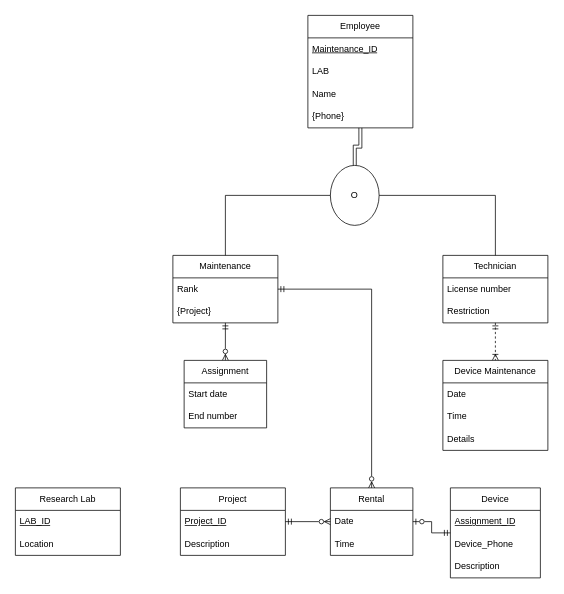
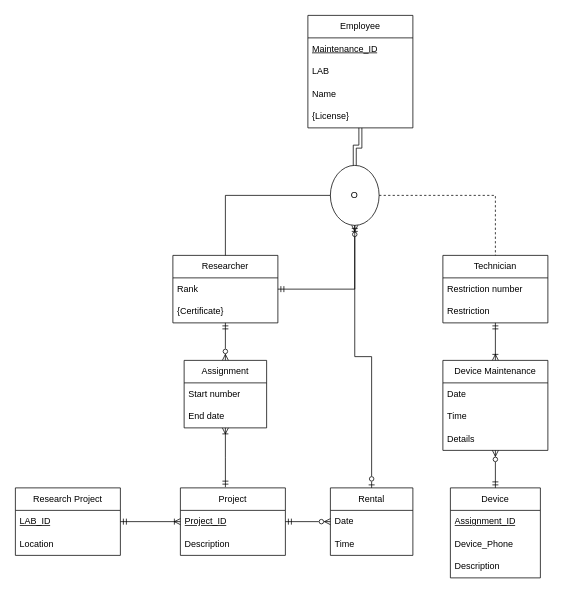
  <mxCell id="0" />
  <mxCell id="1" parent="0" />
  <mxCell id="2" value="Project" style="swimlane;fontStyle=0;childLayout=stackLayout;horizontal=1;startSize=30;horizontalStack=0;resizeParent=1;resizeParentMax=0;resizeLast=0;collapsible=1;marginBottom=0;whiteSpace=wrap;html=1;" parent="1" vertex="1"><mxGeometry x="240" y="650" width="140" height="90" as="geometry" /></mxCell>
  <mxCell id="3" value="&lt;u&gt;Project_ID&lt;/u&gt;" style="text;strokeColor=none;fillColor=none;align=left;verticalAlign=middle;spacingLeft=4;spacingRight=4;overflow=hidden;points=[[0,0.5],[1,0.5]];portConstraint=eastwest;rotatable=0;whiteSpace=wrap;html=1;" parent="2" vertex="1"><mxGeometry y="30" width="140" height="30" as="geometry" /></mxCell>
  <mxCell id="4" value="Description" style="text;strokeColor=none;fillColor=none;align=left;verticalAlign=middle;spacingLeft=4;spacingRight=4;overflow=hidden;points=[[0,0.5],[1,0.5]];portConstraint=eastwest;rotatable=0;whiteSpace=wrap;html=1;" parent="2" vertex="1"><mxGeometry y="60" width="140" height="30" as="geometry" /></mxCell>
- <mxCell id="5" value="Research Lab" style="swimlane;fontStyle=0;childLayout=stackLayout;horizontal=1;startSize=30;horizontalStack=0;resizeParent=1;resizeParentMax=0;resizeLast=0;collapsible=1;marginBottom=0;whiteSpace=wrap;html=1;" parent="1" vertex="1"><mxGeometry x="20" y="650" width="140" height="90" as="geometry" /></mxCell>
+ <mxCell id="5" value="Research Project" style="swimlane;fontStyle=0;childLayout=stackLayout;horizontal=1;startSize=30;horizontalStack=0;resizeParent=1;resizeParentMax=0;resizeLast=0;collapsible=1;marginBottom=0;whiteSpace=wrap;html=1;" parent="1" vertex="1"><mxGeometry x="20" y="650" width="140" height="90" as="geometry" /></mxCell>
  <mxCell id="6" value="&lt;u&gt;LAB_ID&lt;/u&gt;" style="text;strokeColor=none;fillColor=none;align=left;verticalAlign=middle;spacingLeft=4;spacingRight=4;overflow=hidden;points=[[0,0.5],[1,0.5]];portConstraint=eastwest;rotatable=0;whiteSpace=wrap;html=1;" parent="5" vertex="1"><mxGeometry y="30" width="140" height="30" as="geometry" /></mxCell>
  <mxCell id="7" value="Location" style="text;strokeColor=none;fillColor=none;align=left;verticalAlign=middle;spacingLeft=4;spacingRight=4;overflow=hidden;points=[[0,0.5],[1,0.5]];portConstraint=eastwest;rotatable=0;whiteSpace=wrap;html=1;" parent="5" vertex="1"><mxGeometry y="60" width="140" height="30" as="geometry" /></mxCell>
+ <mxCell id="8" style="edgeStyle=orthogonalEdgeStyle;rounded=0;orthogonalLoop=1;jettySize=auto;html=1;entryX=0;entryY=0.5;entryDx=0;entryDy=0;endArrow=ERoneToMany;endFill=0;startArrow=ERmandOne;startFill=0;" parent="1" source="6" target="3" edge="1"><mxGeometry relative="1" as="geometry" /></mxCell>
  <mxCell id="9" value="" style="edgeStyle=orthogonalEdgeStyle;rounded=0;orthogonalLoop=1;jettySize=auto;html=1;shape=link;" parent="1" source="10" target="15" edge="1"><mxGeometry relative="1" as="geometry" /></mxCell>
  <mxCell id="10" value="Employee" style="swimlane;fontStyle=0;childLayout=stackLayout;horizontal=1;startSize=30;horizontalStack=0;resizeParent=1;resizeParentMax=0;resizeLast=0;collapsible=1;marginBottom=0;whiteSpace=wrap;html=1;" parent="1" vertex="1"><mxGeometry x="410" y="20" width="140" height="150" as="geometry" /></mxCell>
  <mxCell id="11" value="&lt;u&gt;Maintenance_ID&lt;/u&gt;" style="text;strokeColor=none;fillColor=none;align=left;verticalAlign=middle;spacingLeft=4;spacingRight=4;overflow=hidden;points=[[0,0.5],[1,0.5]];portConstraint=eastwest;rotatable=0;whiteSpace=wrap;html=1;" parent="10" vertex="1"><mxGeometry y="30" width="140" height="30" as="geometry" /></mxCell>
  <mxCell id="12" value="&lt;div&gt;LAB&lt;/div&gt;" style="text;strokeColor=none;fillColor=none;align=left;verticalAlign=middle;spacingLeft=4;spacingRight=4;overflow=hidden;points=[[0,0.5],[1,0.5]];portConstraint=eastwest;rotatable=0;whiteSpace=wrap;html=1;" parent="10" vertex="1"><mxGeometry y="60" width="140" height="30" as="geometry" /></mxCell>
  <mxCell id="13" value="Name" style="text;strokeColor=none;fillColor=none;align=left;verticalAlign=middle;spacingLeft=4;spacingRight=4;overflow=hidden;points=[[0,0.5],[1,0.5]];portConstraint=eastwest;rotatable=0;whiteSpace=wrap;html=1;" parent="10" vertex="1"><mxGeometry y="90" width="140" height="30" as="geometry" /></mxCell>
- <mxCell id="14" value="{Phone}" style="text;strokeColor=none;fillColor=none;align=left;verticalAlign=middle;spacingLeft=4;spacingRight=4;overflow=hidden;points=[[0,0.5],[1,0.5]];portConstraint=eastwest;rotatable=0;whiteSpace=wrap;html=1;" parent="10" vertex="1"><mxGeometry y="120" width="140" height="30" as="geometry" /></mxCell>
+ <mxCell id="14" value="{License}" style="text;strokeColor=none;fillColor=none;align=left;verticalAlign=middle;spacingLeft=4;spacingRight=4;overflow=hidden;points=[[0,0.5],[1,0.5]];portConstraint=eastwest;rotatable=0;whiteSpace=wrap;html=1;" parent="10" vertex="1"><mxGeometry y="120" width="140" height="30" as="geometry" /></mxCell>
  <mxCell id="15" value="O" style="ellipse;whiteSpace=wrap;html=1;fontStyle=0;startSize=30;horizontal=1;" parent="1" vertex="1"><mxGeometry x="440" y="220" width="65" height="80" as="geometry" /></mxCell>
  <mxCell id="16" style="edgeStyle=orthogonalEdgeStyle;rounded=0;orthogonalLoop=1;jettySize=auto;html=1;entryX=0.5;entryY=0;entryDx=0;entryDy=0;startArrow=ERmandOne;startFill=0;endArrow=ERzeroToMany;endFill=0;" edge="1" parent="1" source="17" target="26"><mxGeometry relative="1" as="geometry" /></mxCell>
- <mxCell id="17" value="Maintenance" style="swimlane;fontStyle=0;childLayout=stackLayout;horizontal=1;startSize=30;horizontalStack=0;resizeParent=1;resizeParentMax=0;resizeLast=0;collapsible=1;marginBottom=0;whiteSpace=wrap;html=1;" parent="1" vertex="1"><mxGeometry x="230" y="340" width="140" height="90" as="geometry" /></mxCell>
+ <mxCell id="17" value="Researcher" style="swimlane;fontStyle=0;childLayout=stackLayout;horizontal=1;startSize=30;horizontalStack=0;resizeParent=1;resizeParentMax=0;resizeLast=0;collapsible=1;marginBottom=0;whiteSpace=wrap;html=1;" parent="1" vertex="1"><mxGeometry x="230" y="340" width="140" height="90" as="geometry" /></mxCell>
  <mxCell id="18" value="&lt;div&gt;Rank&lt;/div&gt;" style="text;strokeColor=none;fillColor=none;align=left;verticalAlign=middle;spacingLeft=4;spacingRight=4;overflow=hidden;points=[[0,0.5],[1,0.5]];portConstraint=eastwest;rotatable=0;whiteSpace=wrap;html=1;" parent="17" vertex="1"><mxGeometry y="30" width="140" height="30" as="geometry" /></mxCell>
- <mxCell id="19" value="{Project}" style="text;strokeColor=none;fillColor=none;align=left;verticalAlign=middle;spacingLeft=4;spacingRight=4;overflow=hidden;points=[[0,0.5],[1,0.5]];portConstraint=eastwest;rotatable=0;whiteSpace=wrap;html=1;" parent="17" vertex="1"><mxGeometry y="60" width="140" height="30" as="geometry" /></mxCell>
- <mxCell id="20" style="edgeStyle=orthogonalEdgeStyle;rounded=0;orthogonalLoop=1;jettySize=auto;html=1;entryX=0.5;entryY=0;entryDx=0;entryDy=0;startArrow=ERmandOne;startFill=0;endArrow=ERoneToMany;endFill=0;dashed=1;" edge="1" parent="1" source="21" target="35"><mxGeometry relative="1" as="geometry" /></mxCell>
+ <mxCell id="19" value="{Certificate}" style="text;strokeColor=none;fillColor=none;align=left;verticalAlign=middle;spacingLeft=4;spacingRight=4;overflow=hidden;points=[[0,0.5],[1,0.5]];portConstraint=eastwest;rotatable=0;whiteSpace=wrap;html=1;" parent="17" vertex="1"><mxGeometry y="60" width="140" height="30" as="geometry" /></mxCell>
+ <mxCell id="20" style="edgeStyle=orthogonalEdgeStyle;rounded=0;orthogonalLoop=1;jettySize=auto;html=1;entryX=0.5;entryY=0;entryDx=0;entryDy=0;startArrow=ERmandOne;startFill=0;endArrow=ERoneToMany;endFill=0;" edge="1" parent="1" source="21" target="35"><mxGeometry relative="1" as="geometry" /></mxCell>
  <mxCell id="21" value="Technician" style="swimlane;fontStyle=0;childLayout=stackLayout;horizontal=1;startSize=30;horizontalStack=0;resizeParent=1;resizeParentMax=0;resizeLast=0;collapsible=1;marginBottom=0;whiteSpace=wrap;html=1;" parent="1" vertex="1"><mxGeometry x="590" y="340" width="140" height="90" as="geometry" /></mxCell>
- <mxCell id="22" value="&lt;div&gt;License number&lt;/div&gt;" style="text;strokeColor=none;fillColor=none;align=left;verticalAlign=middle;spacingLeft=4;spacingRight=4;overflow=hidden;points=[[0,0.5],[1,0.5]];portConstraint=eastwest;rotatable=0;whiteSpace=wrap;html=1;" parent="21" vertex="1"><mxGeometry y="30" width="140" height="30" as="geometry" /></mxCell>
+ <mxCell id="22" value="&lt;div&gt;Restriction number&lt;/div&gt;" style="text;strokeColor=none;fillColor=none;align=left;verticalAlign=middle;spacingLeft=4;spacingRight=4;overflow=hidden;points=[[0,0.5],[1,0.5]];portConstraint=eastwest;rotatable=0;whiteSpace=wrap;html=1;" parent="21" vertex="1"><mxGeometry y="30" width="140" height="30" as="geometry" /></mxCell>
  <mxCell id="23" value="Restriction" style="text;strokeColor=none;fillColor=none;align=left;verticalAlign=middle;spacingLeft=4;spacingRight=4;overflow=hidden;points=[[0,0.5],[1,0.5]];portConstraint=eastwest;rotatable=0;whiteSpace=wrap;html=1;" parent="21" vertex="1"><mxGeometry y="60" width="140" height="30" as="geometry" /></mxCell>
  <mxCell id="24" value="" style="endArrow=none;html=1;rounded=0;endFill=0;exitX=0;exitY=0.5;exitDx=0;exitDy=0;entryX=0.5;entryY=0;entryDx=0;entryDy=0;" parent="1" target="17" edge="1" source="15"><mxGeometry width="50" height="50" relative="1" as="geometry"><mxPoint x="480" y="330" as="sourcePoint" /><mxPoint x="260" y="260" as="targetPoint" /><Array as="points"><mxPoint x="300" y="260" /></Array></mxGeometry></mxCell>
- <mxCell id="25" value="" style="endArrow=none;html=1;rounded=0;endFill=0;exitX=1;exitY=0.5;exitDx=0;exitDy=0;entryX=0.5;entryY=0;entryDx=0;entryDy=0;" parent="1" edge="1" target="21" source="15"><mxGeometry width="50" height="50" relative="1" as="geometry"><mxPoint x="480" y="330" as="sourcePoint" /><mxPoint x="660" y="330" as="targetPoint" /><Array as="points"><mxPoint x="660" y="260" /></Array></mxGeometry></mxCell>
+ <mxCell id="25" value="" style="endArrow=none;html=1;rounded=0;endFill=0;exitX=1;exitY=0.5;exitDx=0;exitDy=0;entryX=0.5;entryY=0;entryDx=0;entryDy=0;dashed=1;" parent="1" edge="1" target="21" source="15"><mxGeometry width="50" height="50" relative="1" as="geometry"><mxPoint x="480" y="330" as="sourcePoint" /><mxPoint x="660" y="330" as="targetPoint" /><Array as="points"><mxPoint x="660" y="260" /></Array></mxGeometry></mxCell>
  <mxCell id="26" value="Assignment" style="swimlane;fontStyle=0;childLayout=stackLayout;horizontal=1;startSize=30;horizontalStack=0;resizeParent=1;resizeParentMax=0;resizeLast=0;collapsible=1;marginBottom=0;whiteSpace=wrap;html=1;" vertex="1" parent="1"><mxGeometry x="245" y="480" width="110" height="90" as="geometry" /></mxCell>
- <mxCell id="27" value="Start date" style="text;strokeColor=none;fillColor=none;align=left;verticalAlign=middle;spacingLeft=4;spacingRight=4;overflow=hidden;points=[[0,0.5],[1,0.5]];portConstraint=eastwest;rotatable=0;whiteSpace=wrap;html=1;" vertex="1" parent="26"><mxGeometry y="30" width="110" height="30" as="geometry" /></mxCell>
- <mxCell id="28" value="End number" style="text;strokeColor=none;fillColor=none;align=left;verticalAlign=middle;spacingLeft=4;spacingRight=4;overflow=hidden;points=[[0,0.5],[1,0.5]];portConstraint=eastwest;rotatable=0;whiteSpace=wrap;html=1;" vertex="1" parent="26"><mxGeometry y="60" width="110" height="30" as="geometry" /></mxCell>
+ <mxCell id="27" value="Start number" style="text;strokeColor=none;fillColor=none;align=left;verticalAlign=middle;spacingLeft=4;spacingRight=4;overflow=hidden;points=[[0,0.5],[1,0.5]];portConstraint=eastwest;rotatable=0;whiteSpace=wrap;html=1;" vertex="1" parent="26"><mxGeometry y="30" width="110" height="30" as="geometry" /></mxCell>
+ <mxCell id="28" value="End date" style="text;strokeColor=none;fillColor=none;align=left;verticalAlign=middle;spacingLeft=4;spacingRight=4;overflow=hidden;points=[[0,0.5],[1,0.5]];portConstraint=eastwest;rotatable=0;whiteSpace=wrap;html=1;" vertex="1" parent="26"><mxGeometry y="60" width="110" height="30" as="geometry" /></mxCell>
+ <mxCell id="29" style="edgeStyle=orthogonalEdgeStyle;rounded=0;orthogonalLoop=1;jettySize=auto;html=1;entryX=0.429;entryY=-0.011;entryDx=0;entryDy=0;entryPerimeter=0;endArrow=ERmandOne;endFill=0;startArrow=ERoneToMany;startFill=0;" edge="1" parent="1" source="26" target="2"><mxGeometry relative="1" as="geometry" /></mxCell>
  <mxCell id="30" value="Device" style="swimlane;fontStyle=0;childLayout=stackLayout;horizontal=1;startSize=30;horizontalStack=0;resizeParent=1;resizeParentMax=0;resizeLast=0;collapsible=1;marginBottom=0;whiteSpace=wrap;html=1;" vertex="1" parent="1"><mxGeometry x="600" y="650" width="120" height="120" as="geometry" /></mxCell>
  <mxCell id="31" value="&lt;u&gt;Assignment_ID&lt;/u&gt;" style="text;strokeColor=none;fillColor=none;align=left;verticalAlign=middle;spacingLeft=4;spacingRight=4;overflow=hidden;points=[[0,0.5],[1,0.5]];portConstraint=eastwest;rotatable=0;whiteSpace=wrap;html=1;" vertex="1" parent="30"><mxGeometry y="30" width="120" height="30" as="geometry" /></mxCell>
  <mxCell id="32" value="Device_Phone" style="text;strokeColor=none;fillColor=none;align=left;verticalAlign=middle;spacingLeft=4;spacingRight=4;overflow=hidden;points=[[0,0.5],[1,0.5]];portConstraint=eastwest;rotatable=0;whiteSpace=wrap;html=1;" vertex="1" parent="30"><mxGeometry y="60" width="120" height="30" as="geometry" /></mxCell>
  <mxCell id="33" value="Description" style="text;strokeColor=none;fillColor=none;align=left;verticalAlign=middle;spacingLeft=4;spacingRight=4;overflow=hidden;points=[[0,0.5],[1,0.5]];portConstraint=eastwest;rotatable=0;whiteSpace=wrap;html=1;" vertex="1" parent="30"><mxGeometry y="90" width="120" height="30" as="geometry" /></mxCell>
+ <mxCell id="34" style="edgeStyle=orthogonalEdgeStyle;rounded=0;orthogonalLoop=1;jettySize=auto;html=1;entryX=0.5;entryY=0;entryDx=0;entryDy=0;startArrow=ERzeroToMany;startFill=0;endArrow=ERmandOne;endFill=0;" edge="1" parent="1" source="35" target="30"><mxGeometry relative="1" as="geometry" /></mxCell>
  <mxCell id="35" value="Device Maintenance" style="swimlane;fontStyle=0;childLayout=stackLayout;horizontal=1;startSize=30;horizontalStack=0;resizeParent=1;resizeParentMax=0;resizeLast=0;collapsible=1;marginBottom=0;whiteSpace=wrap;html=1;" vertex="1" parent="1"><mxGeometry x="590" y="480" width="140" height="120" as="geometry" /></mxCell>
  <mxCell id="36" value="Date" style="text;strokeColor=none;fillColor=none;align=left;verticalAlign=middle;spacingLeft=4;spacingRight=4;overflow=hidden;points=[[0,0.5],[1,0.5]];portConstraint=eastwest;rotatable=0;whiteSpace=wrap;html=1;" vertex="1" parent="35"><mxGeometry y="30" width="140" height="30" as="geometry" /></mxCell>
  <mxCell id="37" value="Time" style="text;strokeColor=none;fillColor=none;align=left;verticalAlign=middle;spacingLeft=4;spacingRight=4;overflow=hidden;points=[[0,0.5],[1,0.5]];portConstraint=eastwest;rotatable=0;whiteSpace=wrap;html=1;" vertex="1" parent="35"><mxGeometry y="60" width="140" height="30" as="geometry" /></mxCell>
  <mxCell id="38" value="Details" style="text;strokeColor=none;fillColor=none;align=left;verticalAlign=middle;spacingLeft=4;spacingRight=4;overflow=hidden;points=[[0,0.5],[1,0.5]];portConstraint=eastwest;rotatable=0;whiteSpace=wrap;html=1;" vertex="1" parent="35"><mxGeometry y="90" width="140" height="30" as="geometry" /></mxCell>
- <mxCell id="39" style="edgeStyle=orthogonalEdgeStyle;rounded=0;orthogonalLoop=1;jettySize=auto;html=1;startArrow=ERzeroToOne;startFill=0;endArrow=ERmandOne;endFill=0;" edge="1" parent="1" source="40" target="30"><mxGeometry relative="1" as="geometry" /></mxCell>
+ <mxCell id="39" style="edgeStyle=orthogonalEdgeStyle;rounded=0;orthogonalLoop=1;jettySize=auto;html=1;startArrow=ERzeroToOne;startFill=0;endArrow=ERmandOne;endFill=0;" edge="1" parent="1" source="40" target="15"><mxGeometry relative="1" as="geometry" /></mxCell>
  <mxCell id="40" value="Rental" style="swimlane;fontStyle=0;childLayout=stackLayout;horizontal=1;startSize=30;horizontalStack=0;resizeParent=1;resizeParentMax=0;resizeLast=0;collapsible=1;marginBottom=0;whiteSpace=wrap;html=1;" vertex="1" parent="1"><mxGeometry x="440" y="650" width="110" height="90" as="geometry" /></mxCell>
  <mxCell id="41" value="Date" style="text;strokeColor=none;fillColor=none;align=left;verticalAlign=middle;spacingLeft=4;spacingRight=4;overflow=hidden;points=[[0,0.5],[1,0.5]];portConstraint=eastwest;rotatable=0;whiteSpace=wrap;html=1;" vertex="1" parent="40"><mxGeometry y="30" width="110" height="30" as="geometry" /></mxCell>
  <mxCell id="42" value="Time" style="text;strokeColor=none;fillColor=none;align=left;verticalAlign=middle;spacingLeft=4;spacingRight=4;overflow=hidden;points=[[0,0.5],[1,0.5]];portConstraint=eastwest;rotatable=0;whiteSpace=wrap;html=1;" vertex="1" parent="40"><mxGeometry y="60" width="110" height="30" as="geometry" /></mxCell>
  <mxCell id="43" style="edgeStyle=orthogonalEdgeStyle;rounded=0;orthogonalLoop=1;jettySize=auto;html=1;entryX=0;entryY=0.5;entryDx=0;entryDy=0;endArrow=ERzeroToMany;endFill=0;startArrow=ERmandOne;startFill=0;exitX=1;exitY=0.5;exitDx=0;exitDy=0;" edge="1" parent="1" source="2" target="41"><mxGeometry relative="1" as="geometry" /></mxCell>
- <mxCell id="44" style="edgeStyle=orthogonalEdgeStyle;rounded=0;orthogonalLoop=1;jettySize=auto;html=1;entryX=0.5;entryY=0;entryDx=0;entryDy=0;startArrow=ERmandOne;startFill=0;endArrow=ERzeroToMany;endFill=0;" edge="1" parent="1" source="18" target="40"><mxGeometry relative="1" as="geometry" /></mxCell>
+ <mxCell id="44" style="edgeStyle=orthogonalEdgeStyle;rounded=0;orthogonalLoop=1;jettySize=auto;html=1;startArrow=ERmandOne;startFill=0;endArrow=ERzeroToMany;endFill=0;" edge="1" parent="1" source="18" target="15"><mxGeometry relative="1" as="geometry" /></mxCell>
